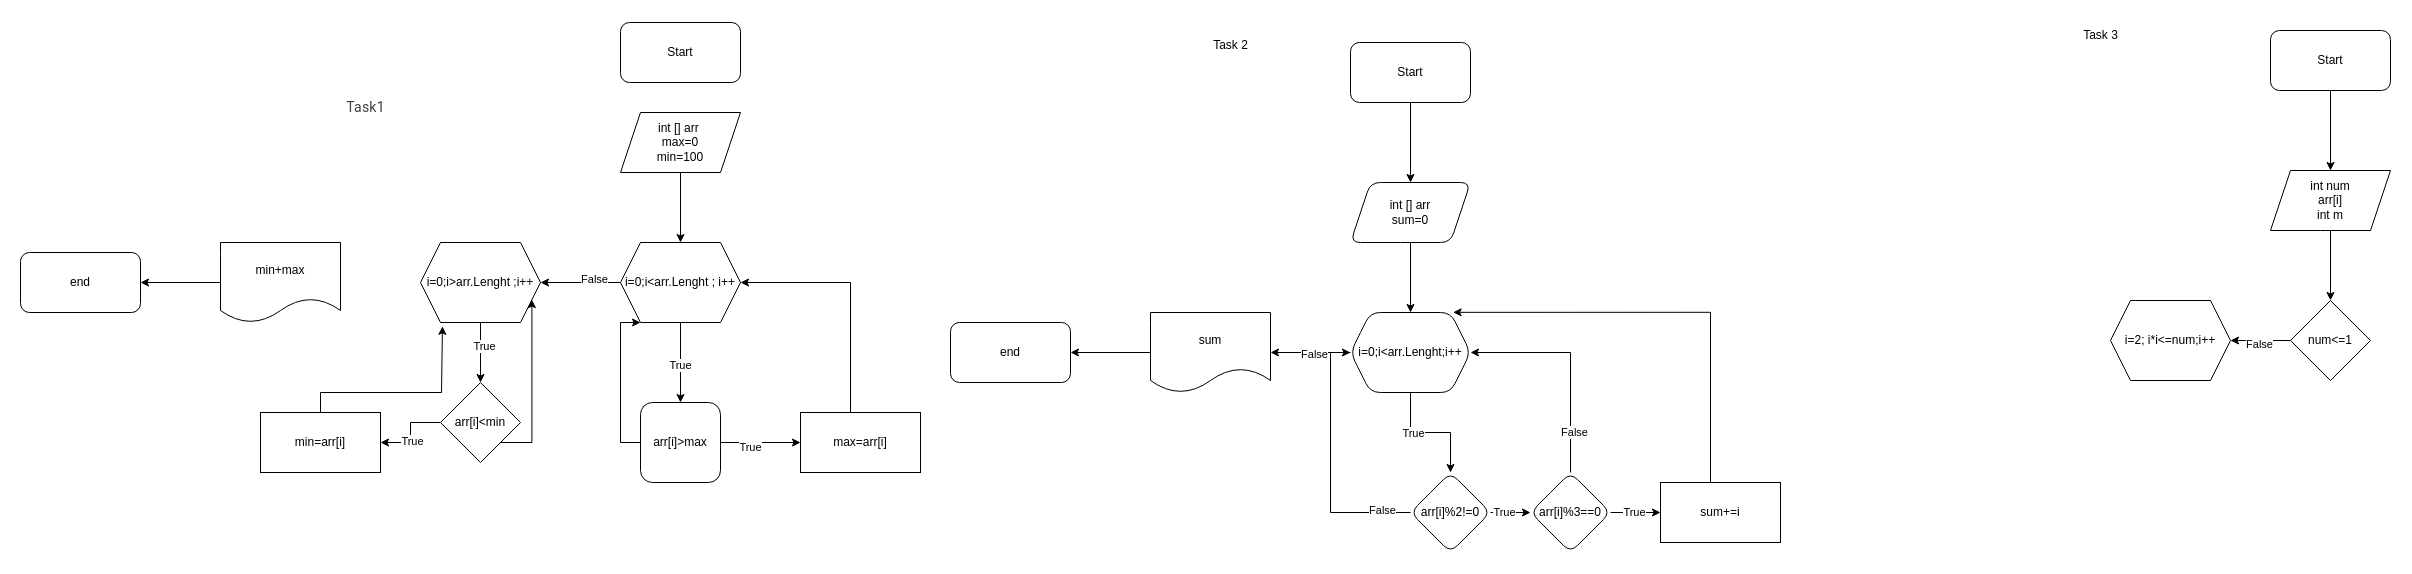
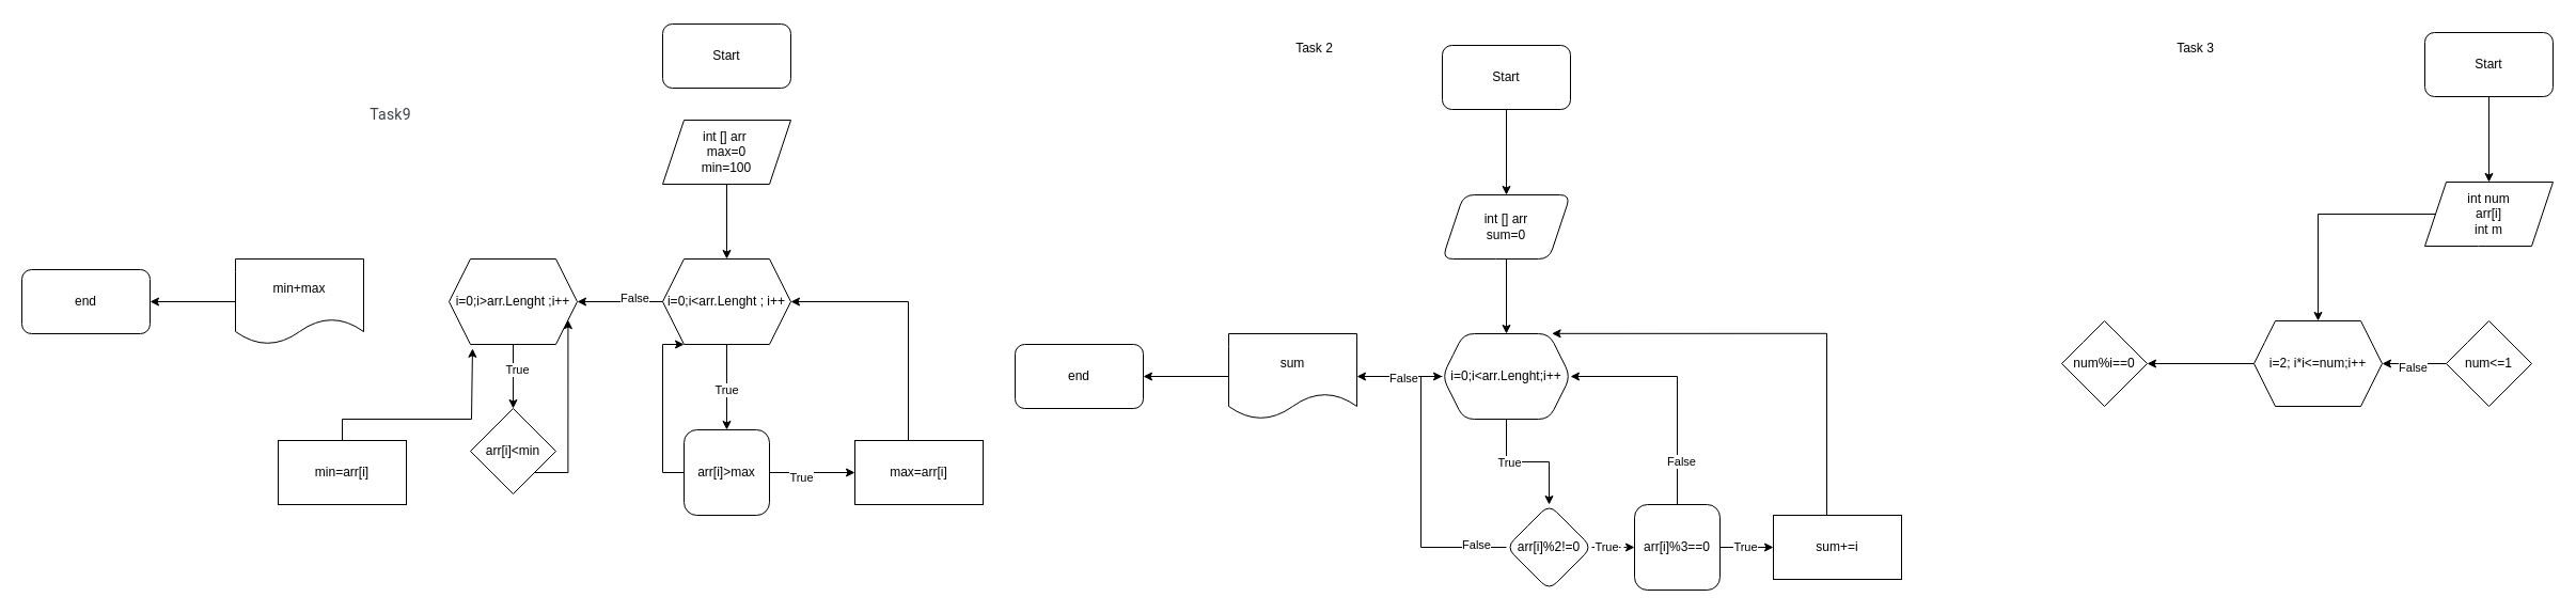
  <mxCell id="0" />
  <mxCell id="1" parent="0" />
  <mxCell id="2" value="Start" style="rounded=1;whiteSpace=wrap;html=1;" parent="1" vertex="1"><mxGeometry x="620" y="22" width="120" height="60" as="geometry" /></mxCell>
  <mxCell id="3" value="" style="edgeStyle=orthogonalEdgeStyle;rounded=0;orthogonalLoop=1;jettySize=auto;html=1;" edge="1" parent="1" source="4" target="10"><mxGeometry relative="1" as="geometry" /></mxCell>
  <mxCell id="4" value="int [] arr&amp;nbsp;&lt;div&gt;max=0&lt;/div&gt;&lt;div&gt;min=100&lt;/div&gt;" style="shape=parallelogram;perimeter=parallelogramPerimeter;whiteSpace=wrap;html=1;fixedSize=1;" parent="1" vertex="1"><mxGeometry x="620" y="112" width="120" height="60" as="geometry" /></mxCell>
- <mxCell id="5" value="&lt;div style=&quot;text-align: start;&quot;&gt;&lt;span style=&quot;background-color: initial; font-size: 14px; letter-spacing: 0.2px; text-wrap: wrap;&quot;&gt;&lt;font face=&quot;Roboto, Arial, sans-serif&quot; color=&quot;#3c4043&quot;&gt;Task1&lt;/font&gt;&lt;/span&gt;&lt;/div&gt;" style="text;html=1;align=center;verticalAlign=middle;resizable=0;points=[];autosize=1;strokeColor=none;fillColor=none;" parent="1" vertex="1"><mxGeometry x="335" y="92" width="60" height="30" as="geometry" /></mxCell>
+ <mxCell id="5" value="&lt;div style=&quot;text-align: start;&quot;&gt;&lt;span style=&quot;background-color: initial; font-size: 14px; letter-spacing: 0.2px; text-wrap: wrap;&quot;&gt;&lt;font face=&quot;Roboto, Arial, sans-serif&quot; color=&quot;#3c4043&quot;&gt;Task9&lt;/font&gt;&lt;/span&gt;&lt;/div&gt;" style="text;html=1;align=center;verticalAlign=middle;resizable=0;points=[];autosize=1;strokeColor=none;fillColor=none;" parent="1" vertex="1"><mxGeometry x="335" y="92" width="60" height="30" as="geometry" /></mxCell>
  <mxCell id="6" value="" style="edgeStyle=orthogonalEdgeStyle;rounded=0;orthogonalLoop=1;jettySize=auto;html=1;" edge="1" parent="1" source="10" target="13"><mxGeometry relative="1" as="geometry" /></mxCell>
  <mxCell id="7" value="True" style="edgeLabel;html=1;align=center;verticalAlign=middle;resizable=0;points=[];" vertex="1" connectable="0" parent="6"><mxGeometry x="0.05" y="-1" relative="1" as="geometry"><mxPoint as="offset" /></mxGeometry></mxCell>
  <mxCell id="8" value="" style="edgeStyle=orthogonalEdgeStyle;rounded=0;orthogonalLoop=1;jettySize=auto;html=1;" edge="1" parent="1" source="10"><mxGeometry relative="1" as="geometry"><mxPoint x="540" y="282" as="targetPoint" /></mxGeometry></mxCell>
  <mxCell id="9" value="False" style="edgeLabel;html=1;align=center;verticalAlign=middle;resizable=0;points=[];" vertex="1" connectable="0" parent="8"><mxGeometry x="-0.324" y="-4" relative="1" as="geometry"><mxPoint as="offset" /></mxGeometry></mxCell>
  <mxCell id="10" value="i=0;i&amp;lt;arr.Lenght ; i++" style="shape=hexagon;perimeter=hexagonPerimeter2;whiteSpace=wrap;html=1;fixedSize=1;" vertex="1" parent="1"><mxGeometry x="620" y="242" width="120" height="80" as="geometry" /></mxCell>
  <mxCell id="11" value="" style="edgeStyle=orthogonalEdgeStyle;rounded=0;orthogonalLoop=1;jettySize=auto;html=1;" edge="1" parent="1" source="13"><mxGeometry relative="1" as="geometry"><mxPoint x="800" y="442" as="targetPoint" /></mxGeometry></mxCell>
  <mxCell id="12" value="True" style="edgeLabel;html=1;align=center;verticalAlign=middle;resizable=0;points=[];" vertex="1" connectable="0" parent="11"><mxGeometry x="-0.284" y="-4" relative="1" as="geometry"><mxPoint as="offset" /></mxGeometry></mxCell>
  <mxCell id="13" value="arr[i]&amp;gt;max" style="whiteSpace=wrap;html=1;rounded=1;" vertex="1" parent="1"><mxGeometry x="640" y="402" width="80" height="80" as="geometry" /></mxCell>
  <mxCell id="14" style="edgeStyle=orthogonalEdgeStyle;rounded=0;orthogonalLoop=1;jettySize=auto;html=1;entryX=1;entryY=0.5;entryDx=0;entryDy=0;" edge="1" parent="1" source="15" target="10"><mxGeometry relative="1" as="geometry"><Array as="points"><mxPoint x="850" y="282" /></Array></mxGeometry></mxCell>
  <mxCell id="15" value="max=arr[i]" style="whiteSpace=wrap;html=1;" vertex="1" parent="1"><mxGeometry x="800" y="412" width="120" height="60" as="geometry" /></mxCell>
  <mxCell id="16" value="" style="edgeStyle=orthogonalEdgeStyle;rounded=0;orthogonalLoop=1;jettySize=auto;html=1;" edge="1" parent="1" source="18" target="22"><mxGeometry relative="1" as="geometry" /></mxCell>
  <mxCell id="17" value="True" style="edgeLabel;html=1;align=center;verticalAlign=middle;resizable=0;points=[];" vertex="1" connectable="0" parent="16"><mxGeometry x="-0.22" y="3" relative="1" as="geometry"><mxPoint as="offset" /></mxGeometry></mxCell>
  <mxCell id="18" value="i=0;i&amp;gt;arr.Lenght ;i++" style="shape=hexagon;perimeter=hexagonPerimeter2;whiteSpace=wrap;html=1;fixedSize=1;" vertex="1" parent="1"><mxGeometry x="420" y="242" width="120" height="80" as="geometry" /></mxCell>
- <mxCell id="19" value="" style="edgeStyle=orthogonalEdgeStyle;rounded=0;orthogonalLoop=1;jettySize=auto;html=1;" edge="1" parent="1" source="22" target="24"><mxGeometry relative="1" as="geometry" /></mxCell>
- <mxCell id="20" value="True" style="edgeLabel;html=1;align=center;verticalAlign=middle;resizable=0;points=[];" vertex="1" connectable="0" parent="19"><mxGeometry x="0.207" y="1" relative="1" as="geometry"><mxPoint as="offset" /></mxGeometry></mxCell>
  <mxCell id="21" style="edgeStyle=orthogonalEdgeStyle;rounded=0;orthogonalLoop=1;jettySize=auto;html=1;entryX=1;entryY=0.75;entryDx=0;entryDy=0;" edge="1" parent="1" source="22" target="18"><mxGeometry relative="1" as="geometry"><Array as="points"><mxPoint x="531" y="442" /></Array></mxGeometry></mxCell>
  <mxCell id="22" value="arr[i]&amp;lt;min" style="rhombus;whiteSpace=wrap;html=1;" vertex="1" parent="1"><mxGeometry x="440" y="382" width="80" height="80" as="geometry" /></mxCell>
  <mxCell id="23" style="edgeStyle=orthogonalEdgeStyle;rounded=0;orthogonalLoop=1;jettySize=auto;html=1;entryX=0.183;entryY=1.048;entryDx=0;entryDy=0;entryPerimeter=0;" edge="1" parent="1" source="24" target="18"><mxGeometry relative="1" as="geometry"><mxPoint x="440" y="332" as="targetPoint" /><Array as="points"><mxPoint x="320" y="392" /><mxPoint x="441" y="392" /></Array></mxGeometry></mxCell>
  <mxCell id="24" value="min=arr[i]" style="whiteSpace=wrap;html=1;" vertex="1" parent="1"><mxGeometry x="260" y="412" width="120" height="60" as="geometry" /></mxCell>
  <mxCell id="25" style="edgeStyle=orthogonalEdgeStyle;rounded=0;orthogonalLoop=1;jettySize=auto;html=1;entryX=0.167;entryY=1;entryDx=0;entryDy=0;entryPerimeter=0;" edge="1" parent="1" source="13" target="10"><mxGeometry relative="1" as="geometry"><Array as="points"><mxPoint x="620" y="442" /><mxPoint x="620" y="322" /></Array></mxGeometry></mxCell>
  <mxCell id="26" value="" style="edgeStyle=orthogonalEdgeStyle;rounded=0;orthogonalLoop=1;jettySize=auto;html=1;" edge="1" parent="1" source="27" target="28"><mxGeometry relative="1" as="geometry" /></mxCell>
  <mxCell id="27" value="min+max" style="shape=document;whiteSpace=wrap;html=1;boundedLbl=1;" vertex="1" parent="1"><mxGeometry x="220" y="242" width="120" height="80" as="geometry" /></mxCell>
  <mxCell id="28" value="end" style="rounded=1;whiteSpace=wrap;html=1;" vertex="1" parent="1"><mxGeometry x="20" y="252" width="120" height="60" as="geometry" /></mxCell>
  <mxCell id="29" value="" style="edgeStyle=orthogonalEdgeStyle;rounded=0;orthogonalLoop=1;jettySize=auto;html=1;" edge="1" parent="1" source="30" target="32"><mxGeometry relative="1" as="geometry" /></mxCell>
  <mxCell id="30" value="Start" style="rounded=1;whiteSpace=wrap;html=1;" vertex="1" parent="1"><mxGeometry x="1350" y="42" width="120" height="60" as="geometry" /></mxCell>
  <mxCell id="31" value="" style="edgeStyle=orthogonalEdgeStyle;rounded=0;orthogonalLoop=1;jettySize=auto;html=1;" edge="1" parent="1" source="32" target="37"><mxGeometry relative="1" as="geometry" /></mxCell>
  <mxCell id="32" value="int [] arr&lt;div&gt;sum=0&lt;/div&gt;" style="shape=parallelogram;perimeter=parallelogramPerimeter;whiteSpace=wrap;html=1;fixedSize=1;rounded=1;" vertex="1" parent="1"><mxGeometry x="1350" y="182" width="120" height="60" as="geometry" /></mxCell>
  <mxCell id="33" value="" style="edgeStyle=orthogonalEdgeStyle;rounded=0;orthogonalLoop=1;jettySize=auto;html=1;" edge="1" parent="1" source="37" target="42"><mxGeometry relative="1" as="geometry" /></mxCell>
  <mxCell id="34" value="True" style="edgeLabel;html=1;align=center;verticalAlign=middle;resizable=0;points=[];" vertex="1" connectable="0" parent="33"><mxGeometry x="-0.298" relative="1" as="geometry"><mxPoint as="offset" /></mxGeometry></mxCell>
  <mxCell id="35" value="" style="edgeStyle=orthogonalEdgeStyle;rounded=0;orthogonalLoop=1;jettySize=auto;html=1;" edge="1" parent="1" source="37" target="51"><mxGeometry relative="1" as="geometry" /></mxCell>
  <mxCell id="36" value="False" style="edgeLabel;html=1;align=center;verticalAlign=middle;resizable=0;points=[];" vertex="1" connectable="0" parent="35"><mxGeometry x="-0.073" y="1" relative="1" as="geometry"><mxPoint as="offset" /></mxGeometry></mxCell>
  <mxCell id="37" value="i=0;i&amp;lt;arr.Lenght;i++" style="shape=hexagon;perimeter=hexagonPerimeter2;whiteSpace=wrap;html=1;fixedSize=1;rounded=1;" vertex="1" parent="1"><mxGeometry x="1350" y="312" width="120" height="80" as="geometry" /></mxCell>
- <mxCell id="38" value="" style="edgeStyle=orthogonalEdgeStyle;rounded=0;orthogonalLoop=1;jettySize=auto;html=1;" edge="1" parent="1" source="42" target="47"><mxGeometry relative="1" as="geometry" /></mxCell>
+ <mxCell id="38" value="" style="edgeStyle=orthogonalEdgeStyle;rounded=0;orthogonalLoop=1;jettySize=auto;html=1;dashed=1;" edge="1" parent="1" source="42" target="47"><mxGeometry relative="1" as="geometry" /></mxCell>
  <mxCell id="39" value="True" style="edgeLabel;html=1;align=center;verticalAlign=middle;resizable=0;points=[];" vertex="1" connectable="0" parent="38"><mxGeometry x="-0.348" y="1" relative="1" as="geometry"><mxPoint as="offset" /></mxGeometry></mxCell>
  <mxCell id="40" style="edgeStyle=orthogonalEdgeStyle;rounded=0;orthogonalLoop=1;jettySize=auto;html=1;entryX=0;entryY=0.5;entryDx=0;entryDy=0;" edge="1" parent="1" source="42" target="37"><mxGeometry relative="1" as="geometry"><Array as="points"><mxPoint x="1330" y="512" /><mxPoint x="1330" y="352" /></Array></mxGeometry></mxCell>
  <mxCell id="41" value="False" style="edgeLabel;html=1;align=center;verticalAlign=middle;resizable=0;points=[];" vertex="1" connectable="0" parent="40"><mxGeometry x="-0.774" y="-3" relative="1" as="geometry"><mxPoint as="offset" /></mxGeometry></mxCell>
  <mxCell id="42" value="arr[i]%2!=0" style="rhombus;whiteSpace=wrap;html=1;rounded=1;" vertex="1" parent="1"><mxGeometry x="1410" y="472" width="80" height="80" as="geometry" /></mxCell>
  <mxCell id="43" style="edgeStyle=orthogonalEdgeStyle;rounded=0;orthogonalLoop=1;jettySize=auto;html=1;entryX=0;entryY=0.5;entryDx=0;entryDy=0;" edge="1" parent="1" source="47" target="48"><mxGeometry relative="1" as="geometry" /></mxCell>
  <mxCell id="44" value="True" style="edgeLabel;html=1;align=center;verticalAlign=middle;resizable=0;points=[];" vertex="1" connectable="0" parent="43"><mxGeometry x="-0.066" y="1" relative="1" as="geometry"><mxPoint as="offset" /></mxGeometry></mxCell>
  <mxCell id="45" style="edgeStyle=orthogonalEdgeStyle;rounded=0;orthogonalLoop=1;jettySize=auto;html=1;entryX=1;entryY=0.5;entryDx=0;entryDy=0;" edge="1" parent="1" source="47" target="37"><mxGeometry relative="1" as="geometry"><Array as="points"><mxPoint x="1570" y="352" /></Array></mxGeometry></mxCell>
  <mxCell id="46" value="False" style="edgeLabel;html=1;align=center;verticalAlign=middle;resizable=0;points=[];" vertex="1" connectable="0" parent="45"><mxGeometry x="-0.628" y="-3" relative="1" as="geometry"><mxPoint as="offset" /></mxGeometry></mxCell>
- <mxCell id="47" value="arr[i]%3==0" style="rhombus;whiteSpace=wrap;html=1;rounded=1;" vertex="1" parent="1"><mxGeometry x="1530" y="472" width="80" height="80" as="geometry" /></mxCell>
+ <mxCell id="47" value="arr[i]%3==0" style="whiteSpace=wrap;html=1;rounded=1;" vertex="1" parent="1"><mxGeometry x="1530" y="472" width="80" height="80" as="geometry" /></mxCell>
  <mxCell id="48" value="sum+=i" style="rounded=0;whiteSpace=wrap;html=1;" vertex="1" parent="1"><mxGeometry x="1660" y="482" width="120" height="60" as="geometry" /></mxCell>
  <mxCell id="49" style="edgeStyle=orthogonalEdgeStyle;rounded=0;orthogonalLoop=1;jettySize=auto;html=1;entryX=0.855;entryY=-0.002;entryDx=0;entryDy=0;entryPerimeter=0;" edge="1" parent="1" source="48" target="37"><mxGeometry relative="1" as="geometry"><Array as="points"><mxPoint x="1710" y="312" /></Array></mxGeometry></mxCell>
  <mxCell id="50" value="" style="edgeStyle=orthogonalEdgeStyle;rounded=0;orthogonalLoop=1;jettySize=auto;html=1;" edge="1" parent="1" source="51" target="52"><mxGeometry relative="1" as="geometry" /></mxCell>
  <mxCell id="51" value="sum" style="shape=document;whiteSpace=wrap;html=1;boundedLbl=1;rounded=1;" vertex="1" parent="1"><mxGeometry x="1150" y="312" width="120" height="80" as="geometry" /></mxCell>
  <mxCell id="52" value="end" style="rounded=1;whiteSpace=wrap;html=1;" vertex="1" parent="1"><mxGeometry x="950" y="322" width="120" height="60" as="geometry" /></mxCell>
  <mxCell id="53" value="Task 2" style="text;html=1;align=center;verticalAlign=middle;resizable=0;points=[];autosize=1;strokeColor=none;fillColor=none;" vertex="1" parent="1"><mxGeometry x="1200" y="30" width="60" height="30" as="geometry" /></mxCell>
  <mxCell id="54" value="" style="edgeStyle=orthogonalEdgeStyle;rounded=0;orthogonalLoop=1;jettySize=auto;html=1;" edge="1" parent="1" source="55" target="57"><mxGeometry relative="1" as="geometry" /></mxCell>
  <mxCell id="55" value="Start" style="rounded=1;whiteSpace=wrap;html=1;" vertex="1" parent="1"><mxGeometry x="2270" y="30" width="120" height="60" as="geometry" /></mxCell>
- <mxCell id="56" value="" style="edgeStyle=orthogonalEdgeStyle;rounded=0;orthogonalLoop=1;jettySize=auto;html=1;" edge="1" parent="1" source="57" target="60"><mxGeometry relative="1" as="geometry" /></mxCell>
+ <mxCell id="56" value="" style="edgeStyle=orthogonalEdgeStyle;rounded=0;orthogonalLoop=1;jettySize=auto;html=1;" edge="1" parent="1" source="57" target="62"><mxGeometry relative="1" as="geometry" /></mxCell>
  <mxCell id="57" value="int num&lt;div&gt;arr[i]&lt;/div&gt;&lt;div&gt;int m&lt;/div&gt;" style="shape=parallelogram;perimeter=parallelogramPerimeter;whiteSpace=wrap;html=1;fixedSize=1;rounded=1;arcSize=0;" vertex="1" parent="1"><mxGeometry x="2270" y="170" width="120" height="60" as="geometry" /></mxCell>
  <mxCell id="58" value="" style="edgeStyle=orthogonalEdgeStyle;rounded=0;orthogonalLoop=1;jettySize=auto;html=1;" edge="1" parent="1" source="60" target="62"><mxGeometry relative="1" as="geometry" /></mxCell>
  <mxCell id="59" value="False" style="edgeLabel;html=1;align=center;verticalAlign=middle;resizable=0;points=[];" vertex="1" connectable="0" parent="58"><mxGeometry x="0.078" y="3" relative="1" as="geometry"><mxPoint as="offset" /></mxGeometry></mxCell>
  <mxCell id="60" value="num&amp;lt;=1" style="rhombus;whiteSpace=wrap;html=1;rounded=1;arcSize=0;" vertex="1" parent="1"><mxGeometry x="2290" y="300" width="80" height="80" as="geometry" /></mxCell>
+ <mxCell id="61" value="" style="edgeStyle=orthogonalEdgeStyle;rounded=0;orthogonalLoop=1;jettySize=auto;html=1;" edge="1" parent="1" source="62" target="63"><mxGeometry relative="1" as="geometry" /></mxCell>
  <mxCell id="62" value="i=2; i*i&amp;lt;=num;i++" style="shape=hexagon;perimeter=hexagonPerimeter2;whiteSpace=wrap;html=1;fixedSize=1;rounded=1;arcSize=0;" vertex="1" parent="1"><mxGeometry x="2110" y="300" width="120" height="80" as="geometry" /></mxCell>
- <mxCell id="64" value="Task 3" style="text;html=1;align=center;verticalAlign=middle;resizable=0;points=[];autosize=1;strokeColor=none;fillColor=none;" vertex="1" parent="1"><mxGeometry x="2070" y="20" width="60" height="30" as="geometry" /></mxCell>
+ <mxCell id="63" value="num%i==0" style="rhombus;whiteSpace=wrap;html=1;rounded=1;arcSize=0;" vertex="1" parent="1"><mxGeometry x="1930" y="300" width="80" height="80" as="geometry" /></mxCell>
+ <mxCell id="64" value="Task 3" style="text;html=1;align=center;verticalAlign=middle;resizable=0;points=[];autosize=1;strokeColor=none;fillColor=none;" vertex="1" parent="1"><mxGeometry x="2025" y="30" width="60" height="30" as="geometry" /></mxCell>
